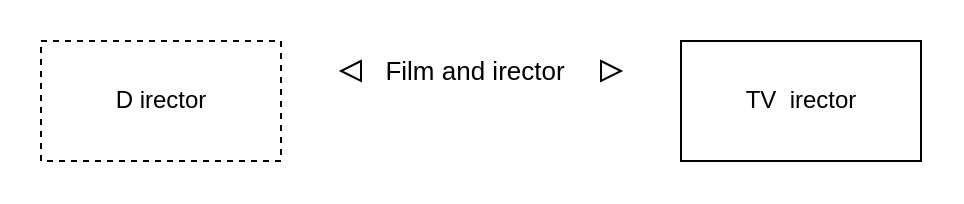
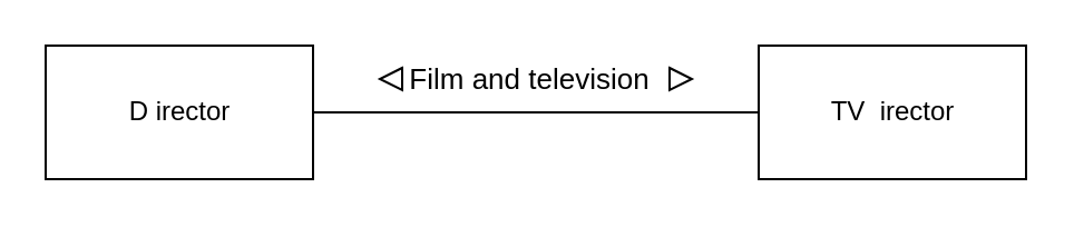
  <mxCell id="0" />
  <mxCell id="1" parent="0" />
- <mxCell id="2" value="D irector" style="html=1;fillColor=none;strokeColor=#000000;dashed=1;" parent="1" vertex="1"><mxGeometry x="20" y="20" width="120" height="60" as="geometry" /></mxCell>
+ <mxCell id="2" value="D irector" style="html=1;fillColor=none;strokeColor=#000000;" parent="1" vertex="1"><mxGeometry x="20" y="20" width="120" height="60" as="geometry" /></mxCell>
+ <mxCell id="3" style="html=1;exitX=0;exitY=0.5;exitDx=0;exitDy=0;entryX=1;entryY=0.5;entryDx=0;entryDy=0;endArrow=none;endFill=0;startArrow=none;startFill=0;" parent="1" source="4" target="2" edge="1"><mxGeometry relative="1" as="geometry" /></mxCell>
  <mxCell id="4" value="TV&amp;nbsp; irector" style="html=1;fillColor=none;strokeColor=#000000;" parent="1" vertex="1"><mxGeometry x="340" y="20" width="120" height="60" as="geometry" /></mxCell>
  <mxCell id="5" value="" style="triangle;whiteSpace=wrap;html=1;" parent="1" vertex="1"><mxGeometry x="300" y="30" width="10" height="10" as="geometry" /></mxCell>
  <mxCell id="6" value="" style="triangle;whiteSpace=wrap;html=1;flipH=1;" parent="1" vertex="1"><mxGeometry x="170" y="30" width="10" height="10" as="geometry" /></mxCell>
- <mxCell id="7" value="&lt;font style=&quot;font-size: 13px;&quot;&gt;Film and irector&lt;/font&gt;" style="text;html=1;align=center;verticalAlign=middle;resizable=0;points=[];autosize=1;strokeColor=none;fillColor=none;" parent="1" vertex="1"><mxGeometry x="172" y="20" width="130" height="30" as="geometry" /></mxCell>
+ <mxCell id="7" value="&lt;font style=&quot;font-size: 13px;&quot;&gt;Film and television&lt;/font&gt;" style="text;html=1;align=center;verticalAlign=middle;resizable=0;points=[];autosize=1;strokeColor=none;fillColor=none;" parent="1" vertex="1"><mxGeometry x="172" y="20" width="130" height="30" as="geometry" /></mxCell>
